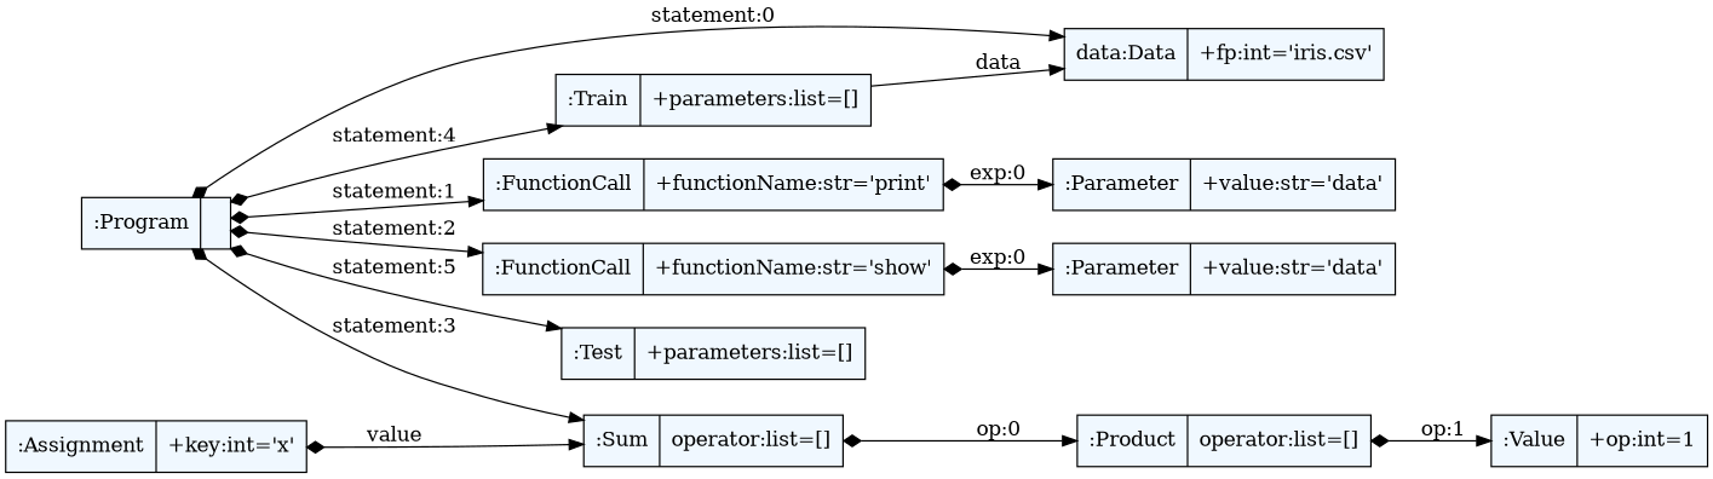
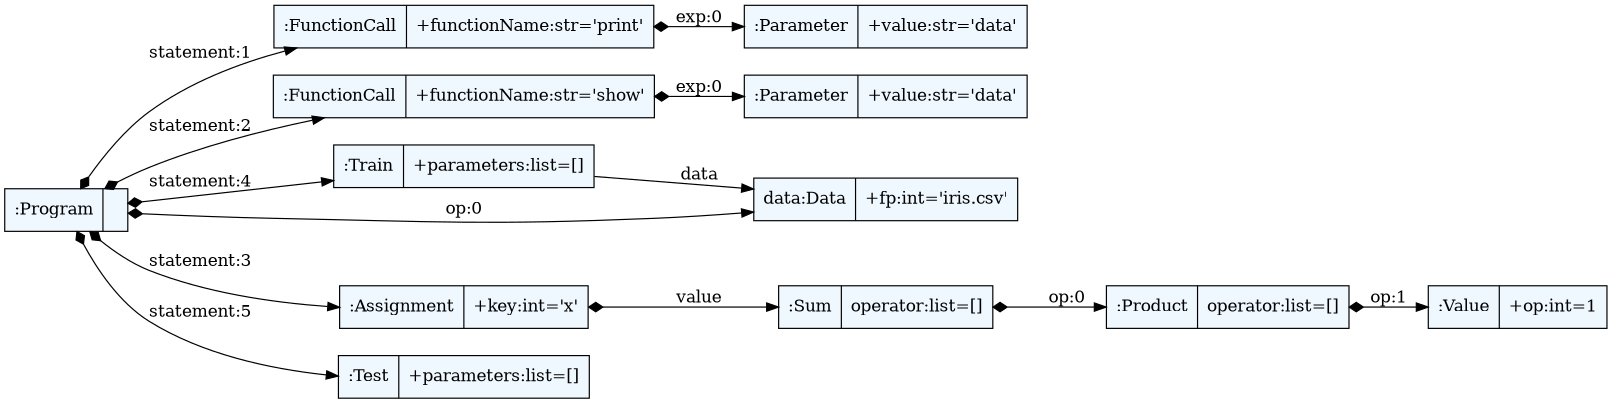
  digraph {
    fontname="Bitstream Vera Sans"
    fontsize=8
    nodesep=0.3
    rankdir=LR
    node [fillcolor=aliceblue shape=record style=filled]
    edge [arrowtail=diamond dir=both]
    n1 [label="{:Program|}"]
    n2 [label="{data:Data|+fp:int='iris.csv'\l}"]
    n3 [label="{:FunctionCall|+functionName:str='print'\l}"]
    n4 [label="{:FunctionCall|+functionName:str='show'\l}"]
    n5 [label="{:Assignment|+key:int='x'\l}"]
    n6 [label="{:Train|+parameters:list=[]\l}"]
    n7 [label="{:Test|+parameters:list=[]\l}"]
    n8 [label="{:Parameter|+value:str='data'\l}"]
    n9 [label="{:Parameter|+value:str='data'\l}"]
    n10 [label="{:Sum|operator:list=[]\l}"]
    n11 [label="{:Product|operator:list=[]\l}"]
    n12 [label="{:Value|+op:int=1\l}"]
-   n1 -> n2 [label="statement:0"]
+   n1 -> n2 [label="op:0"]
    n1 -> n3 [label="statement:1"]
    n1 -> n4 [label="statement:2"]
-   n1 -> n10 [label="statement:3"]
+   n1 -> n5 [label="statement:3"]
    n1 -> n6 [label="statement:4"]
    n1 -> n7 [label="statement:5"]
    n3 -> n8 [label="exp:0"]
    n4 -> n9 [label="exp:0"]
    n5 -> n10 [label=value]
    n6 -> n2 [arrowtail=empty dir=black label=data]
    n10 -> n11 [label="op:0"]
    n11 -> n12 [label="op:1"]
  }
